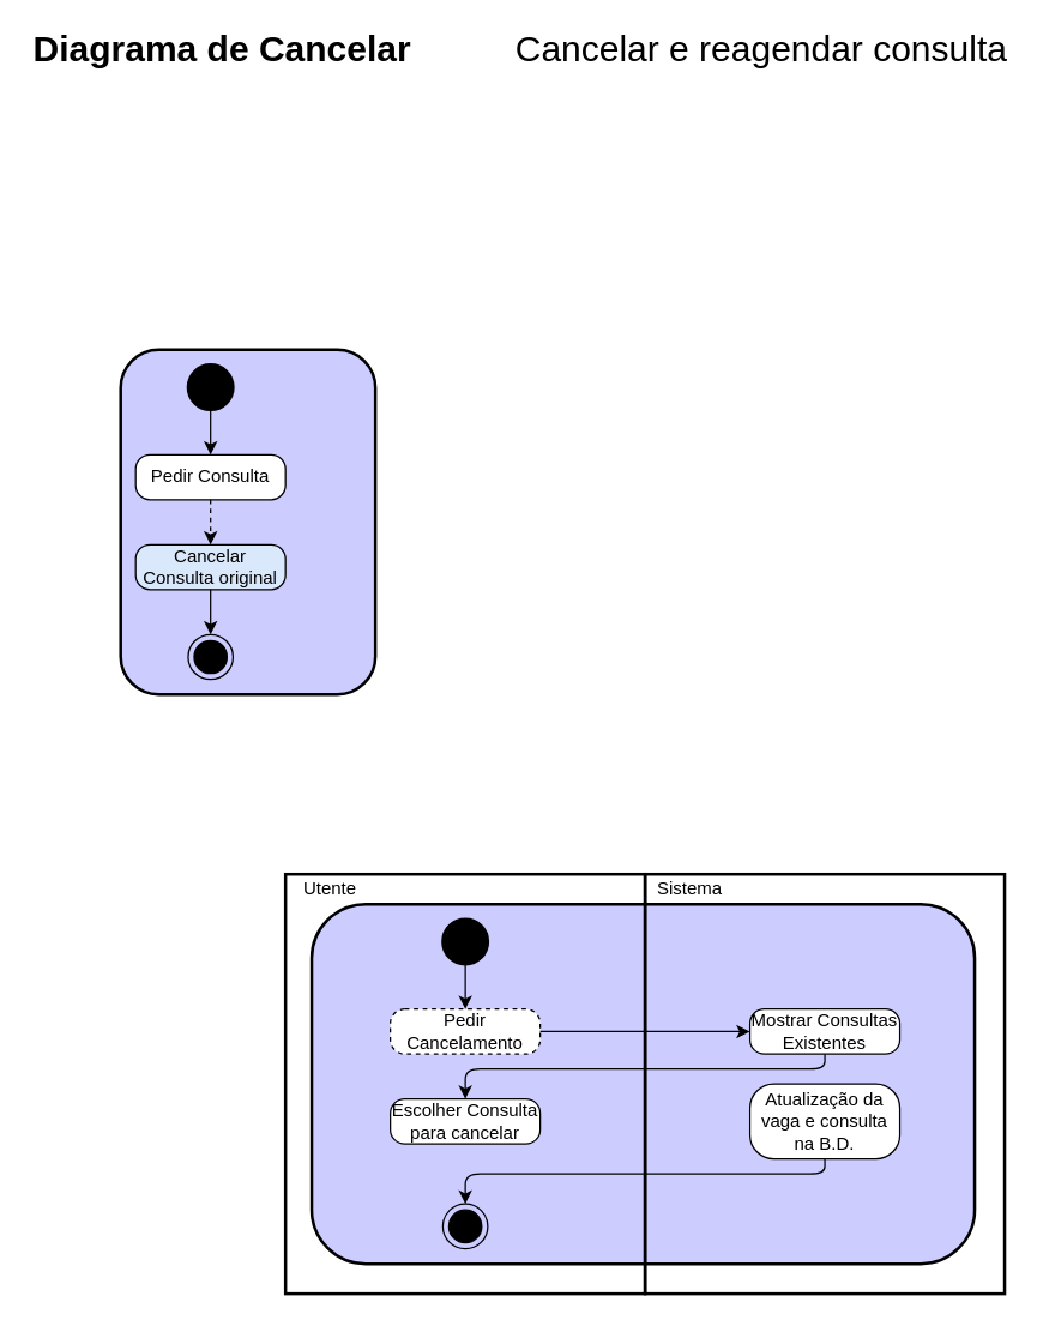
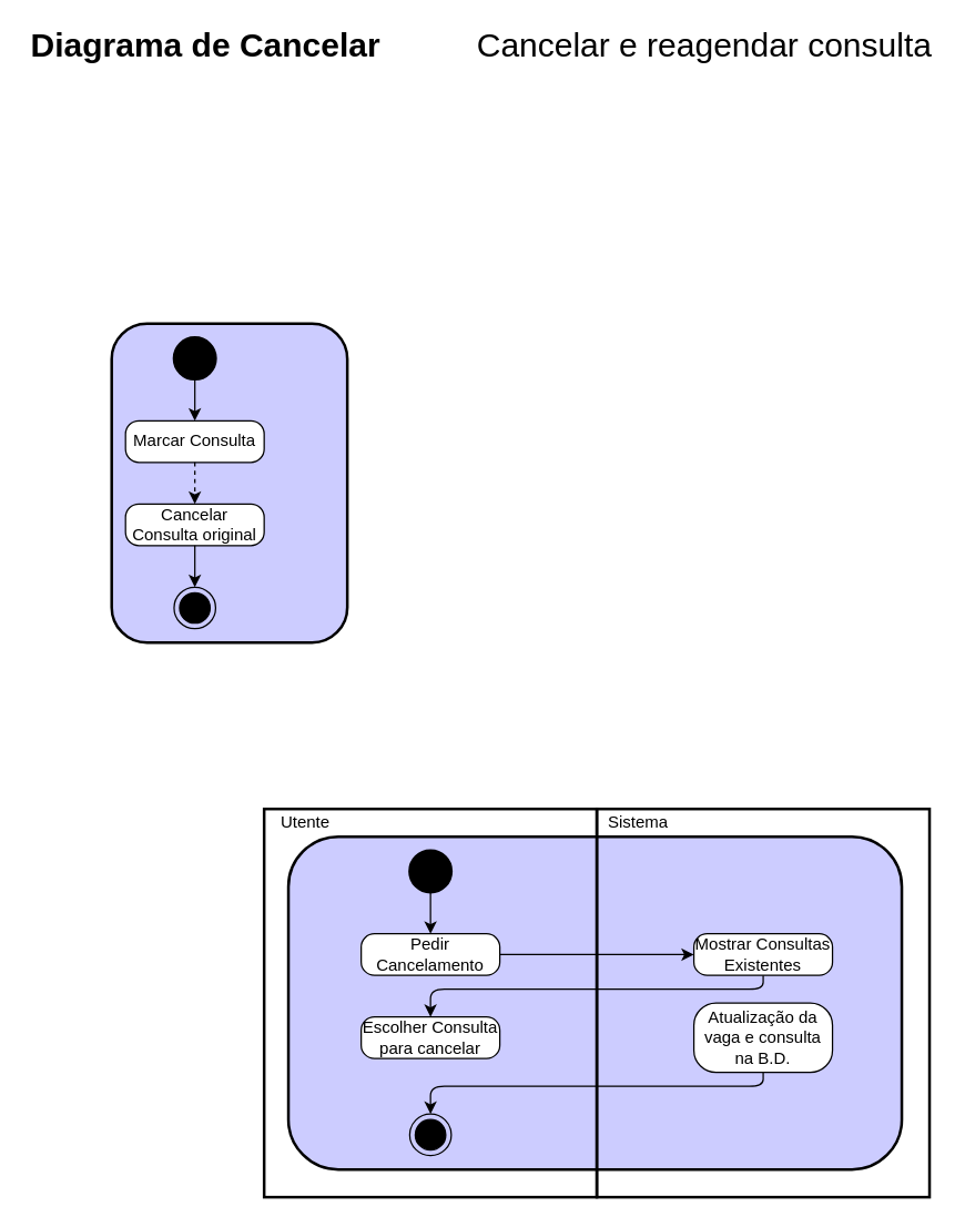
  <mxCell id="0" />
  <mxCell id="1" parent="0" />
  <mxCell id="2" value="" style="rounded=1;whiteSpace=wrap;html=1;strokeColor=#000000;strokeWidth=2;fillColor=#CCCCFF;" parent="1" vertex="1"><mxGeometry x="207.5" y="600" width="442.5" height="240" as="geometry" /></mxCell>
  <mxCell id="3" value="" style="rounded=1;whiteSpace=wrap;html=1;strokeColor=#000000;strokeWidth=2;fillColor=#CCCCFF;" parent="1" vertex="1"><mxGeometry x="80" y="230" width="170" height="230" as="geometry" /></mxCell>
  <mxCell id="4" value="" style="rounded=0;whiteSpace=wrap;html=1;strokeColor=#000000;fillColor=none;strokeWidth=2;" parent="1" vertex="1"><mxGeometry x="430" y="580" width="240" height="280" as="geometry" /></mxCell>
  <mxCell id="5" value="" style="rounded=0;whiteSpace=wrap;html=1;strokeColor=#000000;fillColor=none;strokeWidth=2;" parent="1" vertex="1"><mxGeometry x="190" y="580" width="240" height="280" as="geometry" /></mxCell>
  <mxCell id="6" value="" style="strokeWidth=2;html=1;shape=mxgraph.flowchart.start_2;whiteSpace=wrap;fillColor=#000000;" parent="1" vertex="1"><mxGeometry x="295" y="610" width="30" height="30" as="geometry" /></mxCell>
- <mxCell id="7" value="Pedir Cancelamento" style="rounded=1;whiteSpace=wrap;html=1;strokeColor=#000000;fillColor=#FFFFFF;arcSize=32;dashed=1;" parent="1" vertex="1"><mxGeometry x="260" y="670" width="100" height="30" as="geometry" /></mxCell>
+ <mxCell id="7" value="Pedir Cancelamento" style="rounded=1;whiteSpace=wrap;html=1;strokeColor=#000000;fillColor=#FFFFFF;arcSize=32;" parent="1" vertex="1"><mxGeometry x="260" y="670" width="100" height="30" as="geometry" /></mxCell>
  <mxCell id="8" value="" style="endArrow=classic;html=1;exitX=0.5;exitY=1;exitDx=0;exitDy=0;exitPerimeter=0;entryX=0.5;entryY=0;entryDx=0;entryDy=0;" parent="1" source="6" target="7" edge="1"><mxGeometry width="50" height="50" relative="1" as="geometry"><mxPoint x="220" y="840" as="sourcePoint" /><mxPoint x="270" y="790" as="targetPoint" /></mxGeometry></mxCell>
  <mxCell id="9" value="Utente" style="text;html=1;strokeColor=none;fillColor=none;align=center;verticalAlign=middle;whiteSpace=wrap;rounded=0;strokeWidth=1;" parent="1" vertex="1"><mxGeometry x="200" y="580" width="40" height="20" as="geometry" /></mxCell>
  <mxCell id="10" value="Sistema" style="text;html=1;strokeColor=none;fillColor=none;align=center;verticalAlign=middle;whiteSpace=wrap;rounded=0;strokeWidth=1;" parent="1" vertex="1"><mxGeometry x="440" y="580" width="40" height="20" as="geometry" /></mxCell>
  <mxCell id="11" value="Mostrar Consultas&lt;br&gt;Existentes" style="rounded=1;whiteSpace=wrap;html=1;strokeColor=#000000;fillColor=#FFFFFF;arcSize=32;" parent="1" vertex="1"><mxGeometry x="500" y="670" width="100" height="30" as="geometry" /></mxCell>
  <mxCell id="12" value="" style="endArrow=classic;html=1;exitX=1;exitY=0.5;exitDx=0;exitDy=0;entryX=0;entryY=0.5;entryDx=0;entryDy=0;" parent="1" source="7" target="11" edge="1"><mxGeometry width="50" height="50" relative="1" as="geometry"><mxPoint x="335" y="395" as="sourcePoint" /><mxPoint x="510" y="395" as="targetPoint" /></mxGeometry></mxCell>
  <mxCell id="13" value="" style="endArrow=none;html=1;edgeStyle=orthogonalEdgeStyle;entryX=0.5;entryY=1;entryDx=0;entryDy=0;startArrow=classic;startFill=1;exitX=0.5;exitY=0;exitDx=0;exitDy=0;" parent="1" source="14" target="11" edge="1"><mxGeometry relative="1" as="geometry"><mxPoint x="309" y="730" as="sourcePoint" /><mxPoint x="548.72" y="730" as="targetPoint" /><Array as="points"><mxPoint x="310" y="710" /><mxPoint x="550" y="710" /></Array></mxGeometry></mxCell>
  <mxCell id="14" value="Escolher Consulta para cancelar" style="rounded=1;whiteSpace=wrap;html=1;strokeColor=#000000;fillColor=#FFFFFF;arcSize=32;" parent="1" vertex="1"><mxGeometry x="260" y="730" width="100" height="30" as="geometry" /></mxCell>
  <mxCell id="15" value="" style="ellipse;html=1;shape=endState;fillColor=#000000;" parent="1" vertex="1"><mxGeometry x="295" y="800" width="30" height="30" as="geometry" /></mxCell>
  <mxCell id="16" value="Atualização da vaga e consulta na B.D." style="rounded=1;whiteSpace=wrap;html=1;strokeColor=#000000;fillColor=#FFFFFF;arcSize=32;" parent="1" vertex="1"><mxGeometry x="500" y="720" width="100" height="50" as="geometry" /></mxCell>
  <mxCell id="17" value="" style="endArrow=none;html=1;edgeStyle=orthogonalEdgeStyle;entryX=0.5;entryY=1;entryDx=0;entryDy=0;startArrow=classic;startFill=1;exitX=0.5;exitY=0;exitDx=0;exitDy=0;" parent="1" source="15" target="16" edge="1"><mxGeometry relative="1" as="geometry"><mxPoint x="310" y="810" as="sourcePoint" /><mxPoint x="525" y="787.5" as="targetPoint" /><Array as="points"><mxPoint x="310" y="780" /><mxPoint x="550" y="780" /></Array></mxGeometry></mxCell>
  <mxCell id="18" value="" style="strokeWidth=2;html=1;shape=mxgraph.flowchart.start_2;whiteSpace=wrap;fillColor=#000000;" parent="1" vertex="1"><mxGeometry x="125" y="240" width="30" height="30" as="geometry" /></mxCell>
- <mxCell id="19" value="Pedir Consulta" style="rounded=1;whiteSpace=wrap;html=1;strokeColor=#000000;fillColor=#FFFFFF;arcSize=32;" parent="1" vertex="1"><mxGeometry x="90" y="300" width="100" height="30" as="geometry" /></mxCell>
+ <mxCell id="19" value="Marcar Consulta" style="rounded=1;whiteSpace=wrap;html=1;strokeColor=#000000;fillColor=#FFFFFF;arcSize=32;" parent="1" vertex="1"><mxGeometry x="90" y="300" width="100" height="30" as="geometry" /></mxCell>
  <mxCell id="20" value="" style="endArrow=classic;html=1;exitX=0.5;exitY=1;exitDx=0;exitDy=0;exitPerimeter=0;entryX=0.5;entryY=0;entryDx=0;entryDy=0;" parent="1" source="18" target="19" edge="1"><mxGeometry width="50" height="50" relative="1" as="geometry"><mxPoint x="-370" y="310" as="sourcePoint" /><mxPoint x="-370" y="340" as="targetPoint" /></mxGeometry></mxCell>
  <mxCell id="21" value="" style="endArrow=classic;html=1;exitX=0.5;exitY=1;exitDx=0;exitDy=0;entryX=0.5;entryY=0;entryDx=0;entryDy=0;dashed=1;" parent="1" source="19" target="22" edge="1"><mxGeometry width="50" height="50" relative="1" as="geometry"><mxPoint x="150" y="280" as="sourcePoint" /><mxPoint x="140" y="360" as="targetPoint" /></mxGeometry></mxCell>
- <mxCell id="22" value="&lt;span&gt;Cancelar Consulta original&lt;/span&gt;" style="rounded=1;whiteSpace=wrap;html=1;strokeColor=#000000;fillColor=#dae8fc;arcSize=32;" parent="1" vertex="1"><mxGeometry x="90" y="360" width="100" height="30" as="geometry" /></mxCell>
+ <mxCell id="22" value="&lt;span&gt;Cancelar Consulta original&lt;/span&gt;" style="rounded=1;whiteSpace=wrap;html=1;strokeColor=#000000;fillColor=#FFFFFF;arcSize=32;" parent="1" vertex="1"><mxGeometry x="90" y="360" width="100" height="30" as="geometry" /></mxCell>
  <mxCell id="23" value="" style="ellipse;html=1;shape=endState;fillColor=#000000;" parent="1" vertex="1"><mxGeometry x="125" y="420" width="30" height="30" as="geometry" /></mxCell>
  <mxCell id="24" value="" style="endArrow=classic;html=1;exitX=0.5;exitY=1;exitDx=0;exitDy=0;entryX=0.5;entryY=0;entryDx=0;entryDy=0;" parent="1" source="22" target="23" edge="1"><mxGeometry width="50" height="50" relative="1" as="geometry"><mxPoint x="150" y="340" as="sourcePoint" /><mxPoint x="150" y="370" as="targetPoint" /></mxGeometry></mxCell>
  <mxCell id="25" value="" style="group" parent="1" vertex="1" connectable="0"><mxGeometry x="20" y="20" width="654" height="20" as="geometry" /></mxCell>
  <mxCell id="26" value="&lt;h6&gt;&lt;font style=&quot;font-size: 24px&quot;&gt;Diagrama de Cancelar&lt;/font&gt;&lt;/h6&gt;" style="text;html=1;strokeColor=none;fillColor=none;align=left;verticalAlign=middle;whiteSpace=wrap;rounded=0;" parent="25" vertex="1"><mxGeometry width="320" height="20" as="geometry" /></mxCell>
  <mxCell id="27" value="&lt;p&gt;&lt;font style=&quot;font-size: 24px&quot;&gt;Cancelar e reagendar consulta&lt;/font&gt;&lt;/p&gt;" style="text;html=1;strokeColor=none;fillColor=none;align=right;verticalAlign=middle;whiteSpace=wrap;rounded=0;" parent="25" vertex="1"><mxGeometry x="290" width="364" height="20" as="geometry" /></mxCell>
